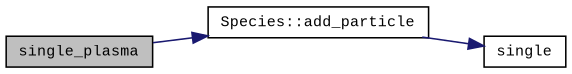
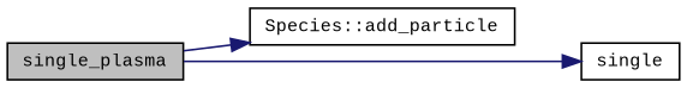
  digraph {
    fontname="Liberation Mono"
    rankdir=LR
    node [color=black fillcolor=white fontname="Liberation Mono" fontsize=10 shape=record style=filled]
    edge [color=midnightblue fontname="Liberation Mono" fontsize=10 labelfontname=Helvetica labelfontsize=10 style=solid]
    n1 [fillcolor=grey75 fontcolor=black height=0.2 label=single_plasma width=0.4]
    n2 [height=0.2 label="Species::add_particle" width=0.4]
    n3 [height=0.2 label=single width=0.4]
    n1 -> n2
-   n2 -> n3
+   n1 -> n3
  }
